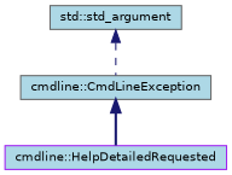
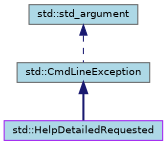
  digraph {
    node [color=gray40 fillcolor=lightblue fontname=Helvetica fontsize=10 shape=record style=filled]
    edge [color=midnightblue dir=back fontname=Helvetica fontsize=10 labelfontname=Helvetica labelfontsize=10]
-   n1 [color=purple fontcolor=black height=0.2 label="cmdline::HelpDetailedRequested" width=0.4]
-   n2 [height=0.2 label="cmdline::CmdLineException" width=0.4]
+   n1 [color=purple fontcolor=black height=0.2 label="std::HelpDetailedRequested" width=0.4]
+   n2 [height=0.2 label="std::CmdLineException" width=0.4]
    n3 [height=0.2 label="std::std_argument" width=0.4]
    n2 -> n1 [style=bold]
    n3 -> n2 [style=dashed]
  }
